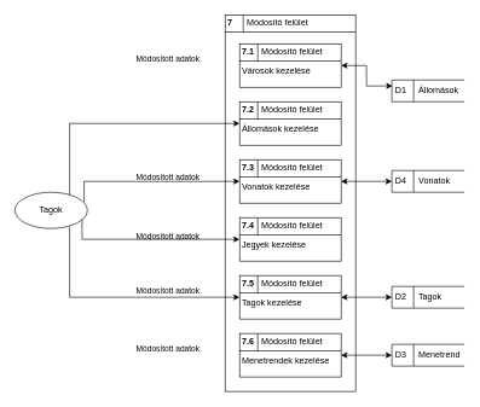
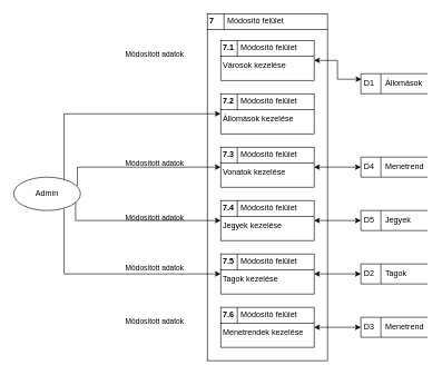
  <mxCell id="0" />
  <mxCell id="1" parent="0" />
  <mxCell id="2" value="&lt;p style=&quot;margin: 4px 0px 0px;&quot;&gt;&lt;b&gt;&amp;nbsp;7&amp;nbsp; &amp;nbsp; &amp;nbsp; &lt;/b&gt;Módosító felület&lt;/p&gt;&lt;hr size=&quot;1&quot; style=&quot;border-style:solid;&quot;&gt;&amp;nbsp;&lt;br&gt;&lt;div style=&quot;height:2px;&quot;&gt;&lt;/div&gt;" style="verticalAlign=top;align=left;overflow=fill;html=1;whiteSpace=wrap;" parent="1" vertex="1"><mxGeometry x="310" y="20" width="180" height="520" as="geometry" /></mxCell>
  <mxCell id="3" style="edgeStyle=orthogonalEdgeStyle;rounded=0;orthogonalLoop=1;jettySize=auto;html=1;exitX=1;exitY=0.5;exitDx=0;exitDy=0;entryX=0.008;entryY=0.273;entryDx=0;entryDy=0;startArrow=classic;startFill=1;entryPerimeter=0;" parent="1" source="4" target="16" edge="1"><mxGeometry relative="1" as="geometry" /></mxCell>
  <mxCell id="4" value="&lt;p style=&quot;margin: 4px 0px 0px;&quot;&gt;&lt;b&gt;&amp;nbsp;7.1&amp;nbsp; &amp;nbsp;&lt;/b&gt;&lt;span style=&quot;background-color: transparent; color: light-dark(rgb(0, 0, 0), rgb(255, 255, 255));&quot;&gt;Módosító felület&lt;/span&gt;&lt;/p&gt;&lt;hr size=&quot;1&quot; style=&quot;border-style:solid;&quot;&gt;&lt;div style=&quot;height:2px;&quot;&gt;&amp;nbsp;Városok kezelése&lt;/div&gt;" style="verticalAlign=top;align=left;overflow=fill;html=1;whiteSpace=wrap;" parent="1" vertex="1"><mxGeometry x="330" y="60" width="140" height="60" as="geometry" /></mxCell>
  <mxCell id="5" value="&lt;p style=&quot;margin: 4px 0px 0px;&quot;&gt;&lt;b&gt;&amp;nbsp;7.2&amp;nbsp; &amp;nbsp;&lt;/b&gt;&lt;span style=&quot;background-color: transparent; color: light-dark(rgb(0, 0, 0), rgb(255, 255, 255));&quot;&gt;Módosító felület&lt;/span&gt;&lt;/p&gt;&lt;hr size=&quot;1&quot; style=&quot;border-style:solid;&quot;&gt;&lt;div style=&quot;height:2px;&quot;&gt;&amp;nbsp;Állomások kezelése&lt;/div&gt;" style="verticalAlign=top;align=left;overflow=fill;html=1;whiteSpace=wrap;" parent="1" vertex="1"><mxGeometry x="330" y="140" width="140" height="60" as="geometry" /></mxCell>
  <mxCell id="6" style="edgeStyle=orthogonalEdgeStyle;rounded=0;orthogonalLoop=1;jettySize=auto;html=1;exitX=1;exitY=0.5;exitDx=0;exitDy=0;entryX=0;entryY=0.5;entryDx=0;entryDy=0;startArrow=classic;startFill=1;" parent="1" source="7" target="17" edge="1"><mxGeometry relative="1" as="geometry" /></mxCell>
  <mxCell id="7" value="&lt;p style=&quot;margin: 4px 0px 0px;&quot;&gt;&lt;b&gt;&amp;nbsp;7.3&amp;nbsp; &amp;nbsp;&lt;/b&gt;&lt;span style=&quot;background-color: transparent; color: light-dark(rgb(0, 0, 0), rgb(255, 255, 255));&quot;&gt;Módosító felület&lt;/span&gt;&lt;/p&gt;&lt;hr size=&quot;1&quot; style=&quot;border-style:solid;&quot;&gt;&lt;div style=&quot;height:2px;&quot;&gt;&amp;nbsp;Vonatok kezelése&lt;/div&gt;" style="verticalAlign=top;align=left;overflow=fill;html=1;whiteSpace=wrap;" parent="1" vertex="1"><mxGeometry x="330" y="220" width="140" height="60" as="geometry" /></mxCell>
  <mxCell id="8" value="" style="line;strokeWidth=1;direction=south;html=1;perimeter=backbonePerimeter;points=[];outlineConnect=0;" parent="1" vertex="1"><mxGeometry x="350" y="60" width="10" height="24" as="geometry" /></mxCell>
  <mxCell id="9" value="" style="line;strokeWidth=1;direction=south;html=1;perimeter=backbonePerimeter;points=[];outlineConnect=0;" parent="1" vertex="1"><mxGeometry x="350" y="140" width="10" height="24" as="geometry" /></mxCell>
  <mxCell id="10" value="" style="line;strokeWidth=1;direction=south;html=1;perimeter=backbonePerimeter;points=[];outlineConnect=0;" parent="1" vertex="1"><mxGeometry x="350" y="220" width="10" height="24" as="geometry" /></mxCell>
  <mxCell id="11" style="edgeStyle=orthogonalEdgeStyle;rounded=0;orthogonalLoop=1;jettySize=auto;html=1;exitX=0.755;exitY=0.086;exitDx=0;exitDy=0;entryX=0;entryY=0.5;entryDx=0;entryDy=0;exitPerimeter=0;" parent="1" source="15" target="5" edge="1"><mxGeometry relative="1" as="geometry"><Array as="points"><mxPoint x="95" y="170" /></Array></mxGeometry></mxCell>
  <mxCell id="12" value="Módosított adatok" style="edgeLabel;html=1;align=center;verticalAlign=middle;resizable=0;points=[];" parent="11" vertex="1" connectable="0"><mxGeometry x="-0.231" y="2" relative="1" as="geometry"><mxPoint x="106" y="76" as="offset" /></mxGeometry></mxCell>
  <mxCell id="13" style="edgeStyle=orthogonalEdgeStyle;rounded=0;orthogonalLoop=1;jettySize=auto;html=1;exitX=0.955;exitY=0.265;exitDx=0;exitDy=0;entryX=0;entryY=0.5;entryDx=0;entryDy=0;exitPerimeter=0;" parent="1" source="15" target="7" edge="1"><mxGeometry relative="1" as="geometry"><Array as="points"><mxPoint x="115" y="250" /></Array></mxGeometry></mxCell>
  <mxCell id="14" value="Módosított adatok" style="edgeLabel;html=1;align=center;verticalAlign=middle;resizable=0;points=[];" parent="13" vertex="1" connectable="0"><mxGeometry x="0.012" relative="1" as="geometry"><mxPoint x="20" y="75" as="offset" /></mxGeometry></mxCell>
- <mxCell id="15" value="Tagok" style="shape=ellipse;html=1;dashed=0;whiteSpace=wrap;perimeter=ellipsePerimeter;" parent="1" vertex="1"><mxGeometry x="20" y="265" width="100" height="50" as="geometry" /></mxCell>
+ <mxCell id="15" value="Admin" style="shape=ellipse;html=1;dashed=0;whiteSpace=wrap;perimeter=ellipsePerimeter;" parent="1" vertex="1"><mxGeometry x="20" y="265" width="100" height="50" as="geometry" /></mxCell>
  <mxCell id="16" value="D1&amp;nbsp; &amp;nbsp; &amp;nbsp;Állomások" style="html=1;dashed=0;whiteSpace=wrap;shape=mxgraph.dfd.dataStoreID;align=left;spacingLeft=3;points=[[0,0],[0.5,0],[1,0],[0,0.5],[1,0.5],[0,1],[0.5,1],[1,1]];" parent="1" vertex="1"><mxGeometry x="540" y="110" width="100" height="30" as="geometry" /></mxCell>
- <mxCell id="17" value="D4&amp;nbsp; &amp;nbsp; &amp;nbsp;Vonatok" style="html=1;dashed=0;whiteSpace=wrap;shape=mxgraph.dfd.dataStoreID;align=left;spacingLeft=3;points=[[0,0],[0.5,0],[1,0],[0,0.5],[1,0.5],[0,1],[0.5,1],[1,1]];" parent="1" vertex="1"><mxGeometry x="540" y="235" width="100" height="30" as="geometry" /></mxCell>
+ <mxCell id="17" value="D4&amp;nbsp; &amp;nbsp; &amp;nbsp;Menetrend" style="html=1;dashed=0;whiteSpace=wrap;shape=mxgraph.dfd.dataStoreID;align=left;spacingLeft=3;points=[[0,0],[0.5,0],[1,0],[0,0.5],[1,0.5],[0,1],[0.5,1],[1,1]];" parent="1" vertex="1"><mxGeometry x="540" y="235" width="100" height="30" as="geometry" /></mxCell>
+ <mxCell id="18" style="edgeStyle=orthogonalEdgeStyle;rounded=0;orthogonalLoop=1;jettySize=auto;html=1;exitX=1;exitY=0.5;exitDx=0;exitDy=0;entryX=0;entryY=0.5;entryDx=0;entryDy=0;startArrow=classic;startFill=1;" parent="1" source="19" target="28" edge="1"><mxGeometry relative="1" as="geometry" /></mxCell>
  <mxCell id="19" value="&lt;p style=&quot;margin: 4px 0px 0px;&quot;&gt;&lt;b&gt;&amp;nbsp;7.4&amp;nbsp; &amp;nbsp;&lt;/b&gt;&lt;span style=&quot;background-color: transparent; color: light-dark(rgb(0, 0, 0), rgb(255, 255, 255));&quot;&gt;Módosító felület&lt;/span&gt;&lt;/p&gt;&lt;hr size=&quot;1&quot; style=&quot;border-style:solid;&quot;&gt;&lt;div style=&quot;height:2px;&quot;&gt;&amp;nbsp;Jegyek kezelése&lt;/div&gt;" style="verticalAlign=top;align=left;overflow=fill;html=1;whiteSpace=wrap;" parent="1" vertex="1"><mxGeometry x="330" y="300" width="140" height="60" as="geometry" /></mxCell>
  <mxCell id="20" style="edgeStyle=orthogonalEdgeStyle;rounded=0;orthogonalLoop=1;jettySize=auto;html=1;exitX=1;exitY=0.5;exitDx=0;exitDy=0;entryX=0;entryY=0.5;entryDx=0;entryDy=0;startArrow=classic;startFill=1;" parent="1" source="21" target="29" edge="1"><mxGeometry relative="1" as="geometry" /></mxCell>
  <mxCell id="21" value="&lt;p style=&quot;margin: 4px 0px 0px;&quot;&gt;&lt;b&gt;&amp;nbsp;7.5&amp;nbsp; &amp;nbsp;&lt;/b&gt;&lt;span style=&quot;background-color: transparent; color: light-dark(rgb(0, 0, 0), rgb(255, 255, 255));&quot;&gt;Módosító felület&lt;/span&gt;&lt;/p&gt;&lt;hr size=&quot;1&quot; style=&quot;border-style:solid;&quot;&gt;&lt;div style=&quot;height:2px;&quot;&gt;&amp;nbsp;Tagok kezelése&lt;/div&gt;" style="verticalAlign=top;align=left;overflow=fill;html=1;whiteSpace=wrap;" parent="1" vertex="1"><mxGeometry x="330" y="380" width="140" height="60" as="geometry" /></mxCell>
  <mxCell id="22" value="&lt;p style=&quot;margin: 4px 0px 0px;&quot;&gt;&lt;b&gt;&amp;nbsp;7.6&amp;nbsp; &amp;nbsp;&lt;/b&gt;Módosító felület&lt;/p&gt;&lt;hr size=&quot;1&quot; style=&quot;border-style:solid;&quot;&gt;&lt;div style=&quot;height:2px;&quot;&gt;&amp;nbsp;Menetrendek kezelése&lt;/div&gt;" style="verticalAlign=top;align=left;overflow=fill;html=1;whiteSpace=wrap;" parent="1" vertex="1"><mxGeometry x="330" y="460" width="140" height="60" as="geometry" /></mxCell>
  <mxCell id="23" style="edgeStyle=orthogonalEdgeStyle;rounded=0;orthogonalLoop=1;jettySize=auto;html=1;exitX=0;exitY=0.5;exitDx=0;exitDy=0;entryX=0.927;entryY=0.748;entryDx=0;entryDy=0;entryPerimeter=0;startArrow=classic;startFill=1;endArrow=none;" parent="1" source="19" target="15" edge="1"><mxGeometry relative="1" as="geometry"><Array as="points"><mxPoint x="113" y="330" /></Array></mxGeometry></mxCell>
  <mxCell id="24" style="edgeStyle=orthogonalEdgeStyle;rounded=0;orthogonalLoop=1;jettySize=auto;html=1;exitX=0;exitY=0.5;exitDx=0;exitDy=0;entryX=0.755;entryY=0.954;entryDx=0;entryDy=0;entryPerimeter=0;startArrow=classic;startFill=1;endArrow=none;" parent="1" source="21" target="15" edge="1"><mxGeometry relative="1" as="geometry" /></mxCell>
  <mxCell id="25" value="Módosított adatok" style="edgeLabel;html=1;align=center;verticalAlign=middle;resizable=0;points=[];" parent="1" vertex="1" connectable="0"><mxGeometry x="230.004" y="80.004" as="geometry" /></mxCell>
  <mxCell id="26" value="Módosított adatok" style="edgeLabel;html=1;align=center;verticalAlign=middle;resizable=0;points=[];" parent="1" vertex="1" connectable="0"><mxGeometry x="230.004" y="400.004" as="geometry" /></mxCell>
  <mxCell id="27" value="Módosított adatok" style="edgeLabel;html=1;align=center;verticalAlign=middle;resizable=0;points=[];" parent="1" vertex="1" connectable="0"><mxGeometry x="230.004" y="480.004" as="geometry" /></mxCell>
+ <mxCell id="28" value="D5&amp;nbsp; &amp;nbsp; &amp;nbsp;Jegyek" style="html=1;dashed=0;whiteSpace=wrap;shape=mxgraph.dfd.dataStoreID;align=left;spacingLeft=3;points=[[0,0],[0.5,0],[1,0],[0,0.5],[1,0.5],[0,1],[0.5,1],[1,1]];" parent="1" vertex="1"><mxGeometry x="540" y="315" width="100" height="30" as="geometry" /></mxCell>
  <mxCell id="29" value="D2&amp;nbsp; &amp;nbsp; &amp;nbsp;Tagok" style="html=1;dashed=0;whiteSpace=wrap;shape=mxgraph.dfd.dataStoreID;align=left;spacingLeft=3;points=[[0,0],[0.5,0],[1,0],[0,0.5],[1,0.5],[0,1],[0.5,1],[1,1]];" parent="1" vertex="1"><mxGeometry x="540" y="395" width="100" height="30" as="geometry" /></mxCell>
  <mxCell id="30" style="edgeStyle=orthogonalEdgeStyle;rounded=0;orthogonalLoop=1;jettySize=auto;html=1;exitX=0;exitY=0.5;exitDx=0;exitDy=0;entryX=1;entryY=0.5;entryDx=0;entryDy=0;startArrow=classic;startFill=1;" parent="1" source="31" target="22" edge="1"><mxGeometry relative="1" as="geometry" /></mxCell>
  <mxCell id="31" value="D3&amp;nbsp; &amp;nbsp; &amp;nbsp;Menetrend" style="html=1;dashed=0;whiteSpace=wrap;shape=mxgraph.dfd.dataStoreID;align=left;spacingLeft=3;points=[[0,0],[0.5,0],[1,0],[0,0.5],[1,0.5],[0,1],[0.5,1],[1,1]];" parent="1" vertex="1"><mxGeometry x="540" y="475" width="100" height="30" as="geometry" /></mxCell>
  <mxCell id="32" value="" style="line;strokeWidth=1;direction=south;html=1;perimeter=backbonePerimeter;points=[];outlineConnect=0;" parent="1" vertex="1"><mxGeometry x="350" y="300" width="10" height="24" as="geometry" /></mxCell>
  <mxCell id="33" value="" style="line;strokeWidth=1;direction=south;html=1;perimeter=backbonePerimeter;points=[];outlineConnect=0;" parent="1" vertex="1"><mxGeometry x="350" y="380" width="10" height="24" as="geometry" /></mxCell>
  <mxCell id="34" value="" style="line;strokeWidth=1;direction=south;html=1;perimeter=backbonePerimeter;points=[];outlineConnect=0;" parent="1" vertex="1"><mxGeometry x="350" y="460" width="10" height="24" as="geometry" /></mxCell>
  <mxCell id="35" value="" style="line;strokeWidth=1;direction=south;html=1;perimeter=backbonePerimeter;points=[];outlineConnect=0;" parent="1" vertex="1"><mxGeometry x="330" y="20" width="10" height="24" as="geometry" /></mxCell>
